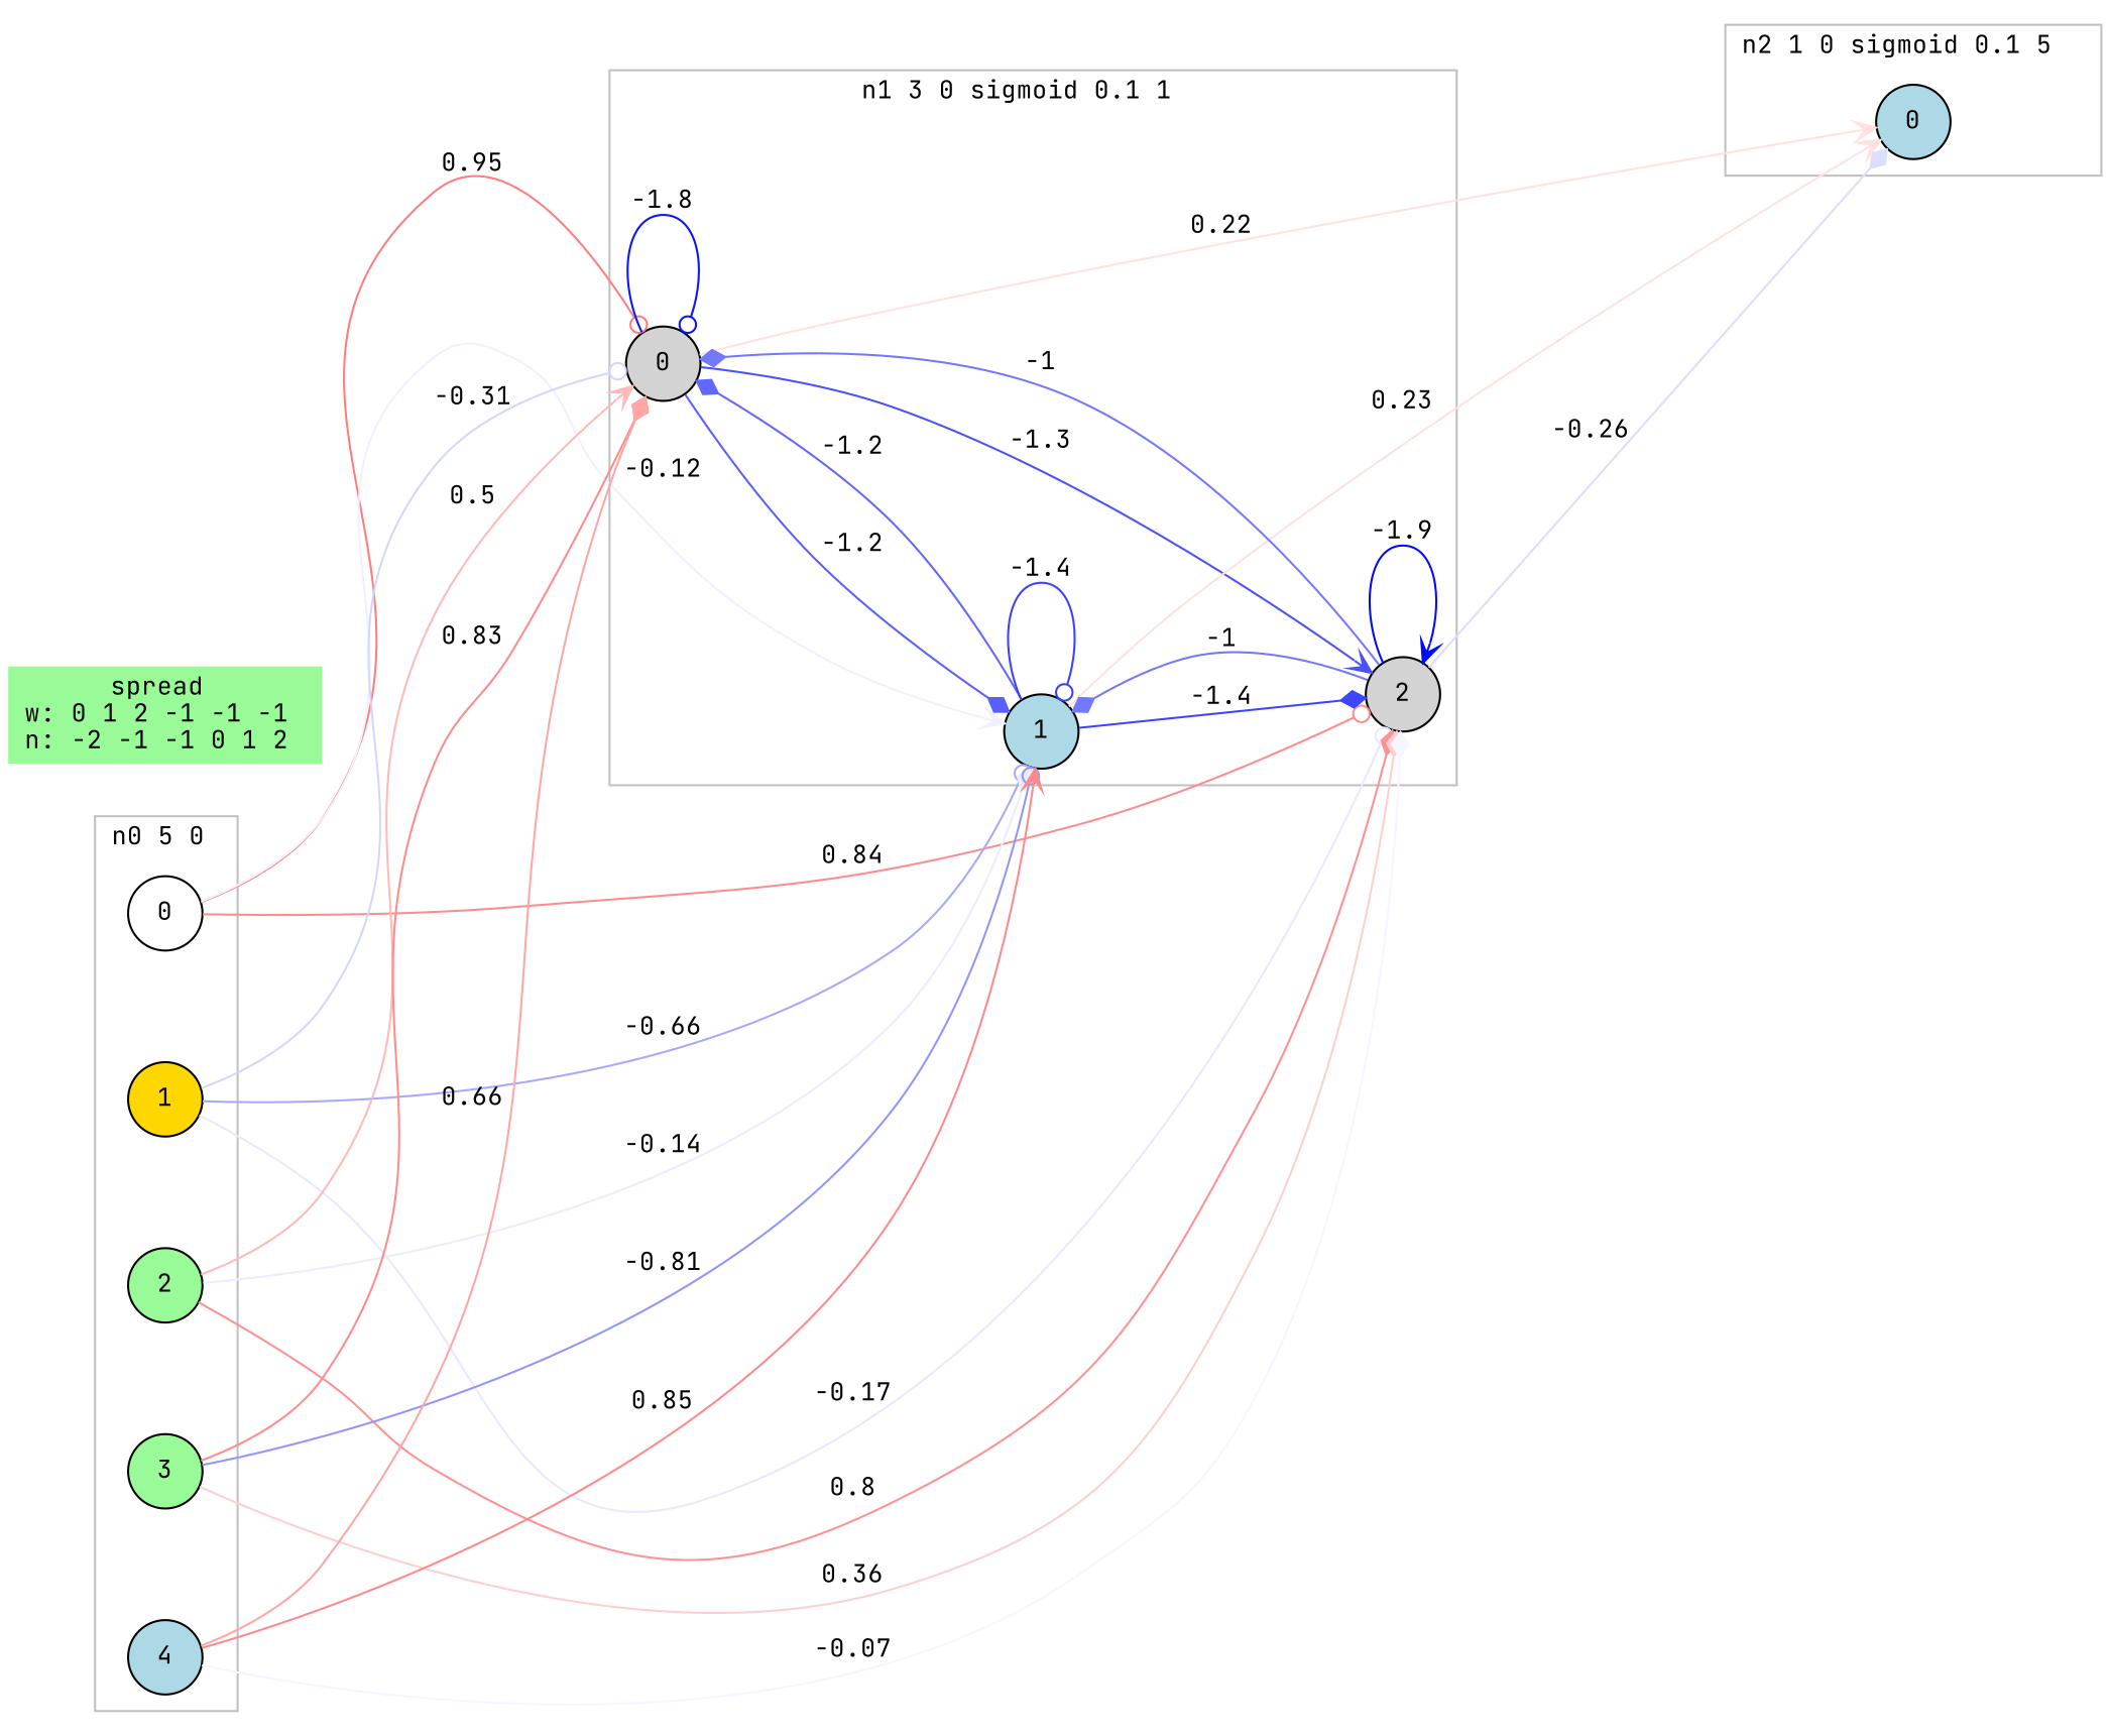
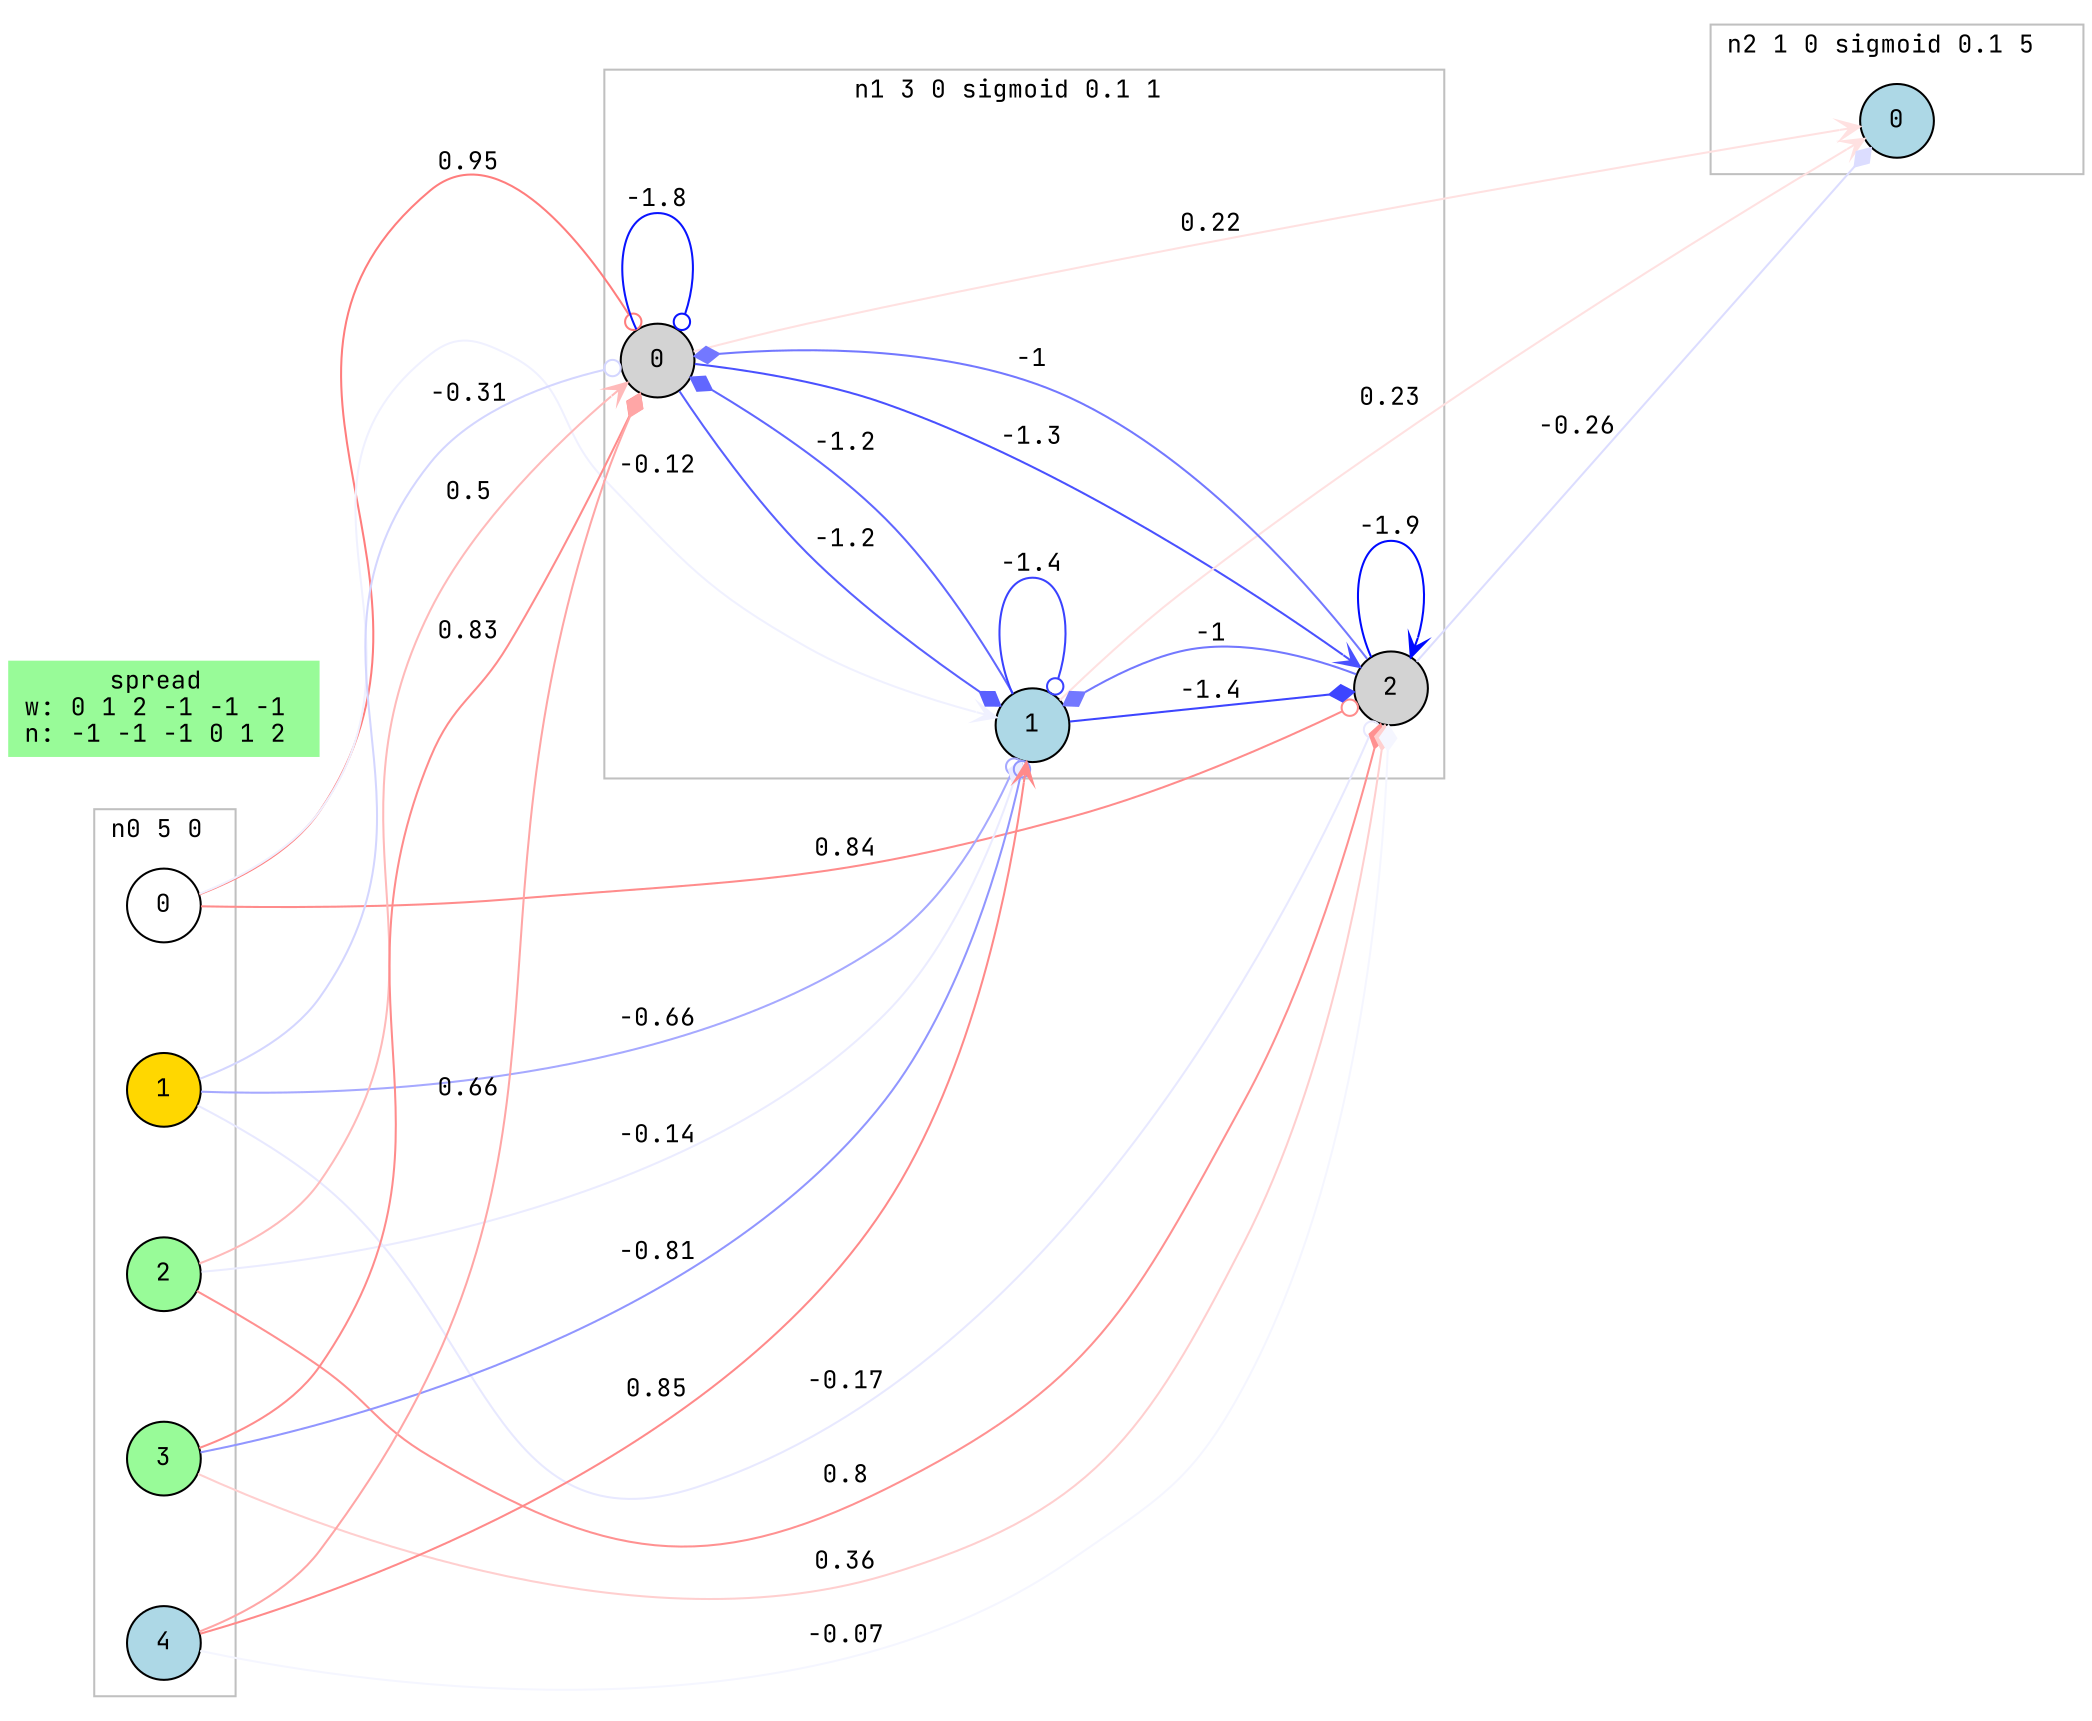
  digraph {
    fontname="JetBrains Mono"
    fontsize=12
    nodesep=.75
    rankdir=LR
    ranksep=1.5
    node [fontname="JetBrains Mono" fontsize=12 shape=circle style=filled fillcolor=palegreen]
    edge [color="0 0.45 1" fontname="JetBrains Mono" fontsize=12 arrowhead=diamond]
    n1 [label=0 fillcolor=white]
    n2 [label=1 fillcolor=gold]
    n3 [label=2]
    n4 [label=3]
    n5 [label=4 fillcolor=lightblue]
    n6 [label=0 fillcolor=lightgrey]
    n7 [label=1 fillcolor=lightblue]
    n8 [label=2 fillcolor=lightgrey]
    n9 [label=0 fillcolor=lightblue]
-   spread [label="\N \nw: 0 1 2 -1 -1 -1 \nn: -2 -1 -1 0 1 2 " shape=none]
+   spread [label="\N \nw: 0 1 2 -1 -1 -1 \nn: -1 -1 -1 0 1 2 " shape=none]
    subgraph cluster_1 {
      color=grey
      label="n0 5 0 "
      n1
      n2
      n3
      n4
      n5
    }
    subgraph cluster_2 {
      color=grey
      label="n1 3 0 sigmoid 0.1 1  "
      n6
      n7
      n8
    }
    subgraph cluster_3 {
      color=grey
      label="n2 1 0 sigmoid 0.1 5  "
      n9
    }
    n1 -> n6 [color="0 0.51 1" label=0.95 arrowhead=odot]
    n1 -> n7 [color="0.66 0.06 1" label=-0.12 arrowhead=vee]
    n1 -> n8 [label=0.84 arrowhead=odot]
    n2 -> n6 [color="0.66 0.17 1" label=-0.31 arrowhead=odot]
    n2 -> n7 [color="0.66 0.35 1" label=-0.66 arrowhead=odot]
    n2 -> n8 [color="0.66 0.09 1" label=-0.17 arrowhead=odot]
    n3 -> n6 [color="0 0.27 1" label=0.5 arrowhead=vee]
    n3 -> n7 [color="0.66 0.08 1" label=-0.14]
    n3 -> n8 [color="0 0.43 1" label=0.8]
    n4 -> n6 [label=0.83]
    n4 -> n7 [color="0.66 0.43 1" label=-0.81 arrowhead=odot]
    n4 -> n8 [color="0 0.19 1" label=0.36]
    n5 -> n6 [color="0 0.35 1" label=0.66]
    n5 -> n7 [color="0 0.46 1" label=0.85 arrowhead=vee]
    n5 -> n8 [color="0.66 0.04 1" label=-0.07]
    n6 -> n6 [color="0.66 0.96 1" label=-1.8 arrowhead=odot]
    n6 -> n7 [color="0.66 0.65 1" label=-1.2]
    n6 -> n8 [color="0.66 0.71 1" label=-1.3 arrowhead=vee]
    n6 -> n9 [color="0 0.12 1" label=0.22 arrowhead=vee]
    n7 -> n6 [color="0.66 0.62 1" label=-1.2]
    n7 -> n7 [color="0.66 0.77 1" label=-1.4 arrowhead=odot]
    n7 -> n8 [color="0.66 0.76 1" label=-1.4]
    n7 -> n9 [color="0 0.12 1" label=0.23 arrowhead=vee]
    n8 -> n6 [color="0.66 0.55 1" label=-1]
    n8 -> n7 [color="0.66 0.55 1" label=-1]
    n8 -> n8 [color="0.66 1.00 1" label=-1.9 arrowhead=vee]
    n8 -> n9 [color="0.66 0.14 1" label=-0.26]
  }
